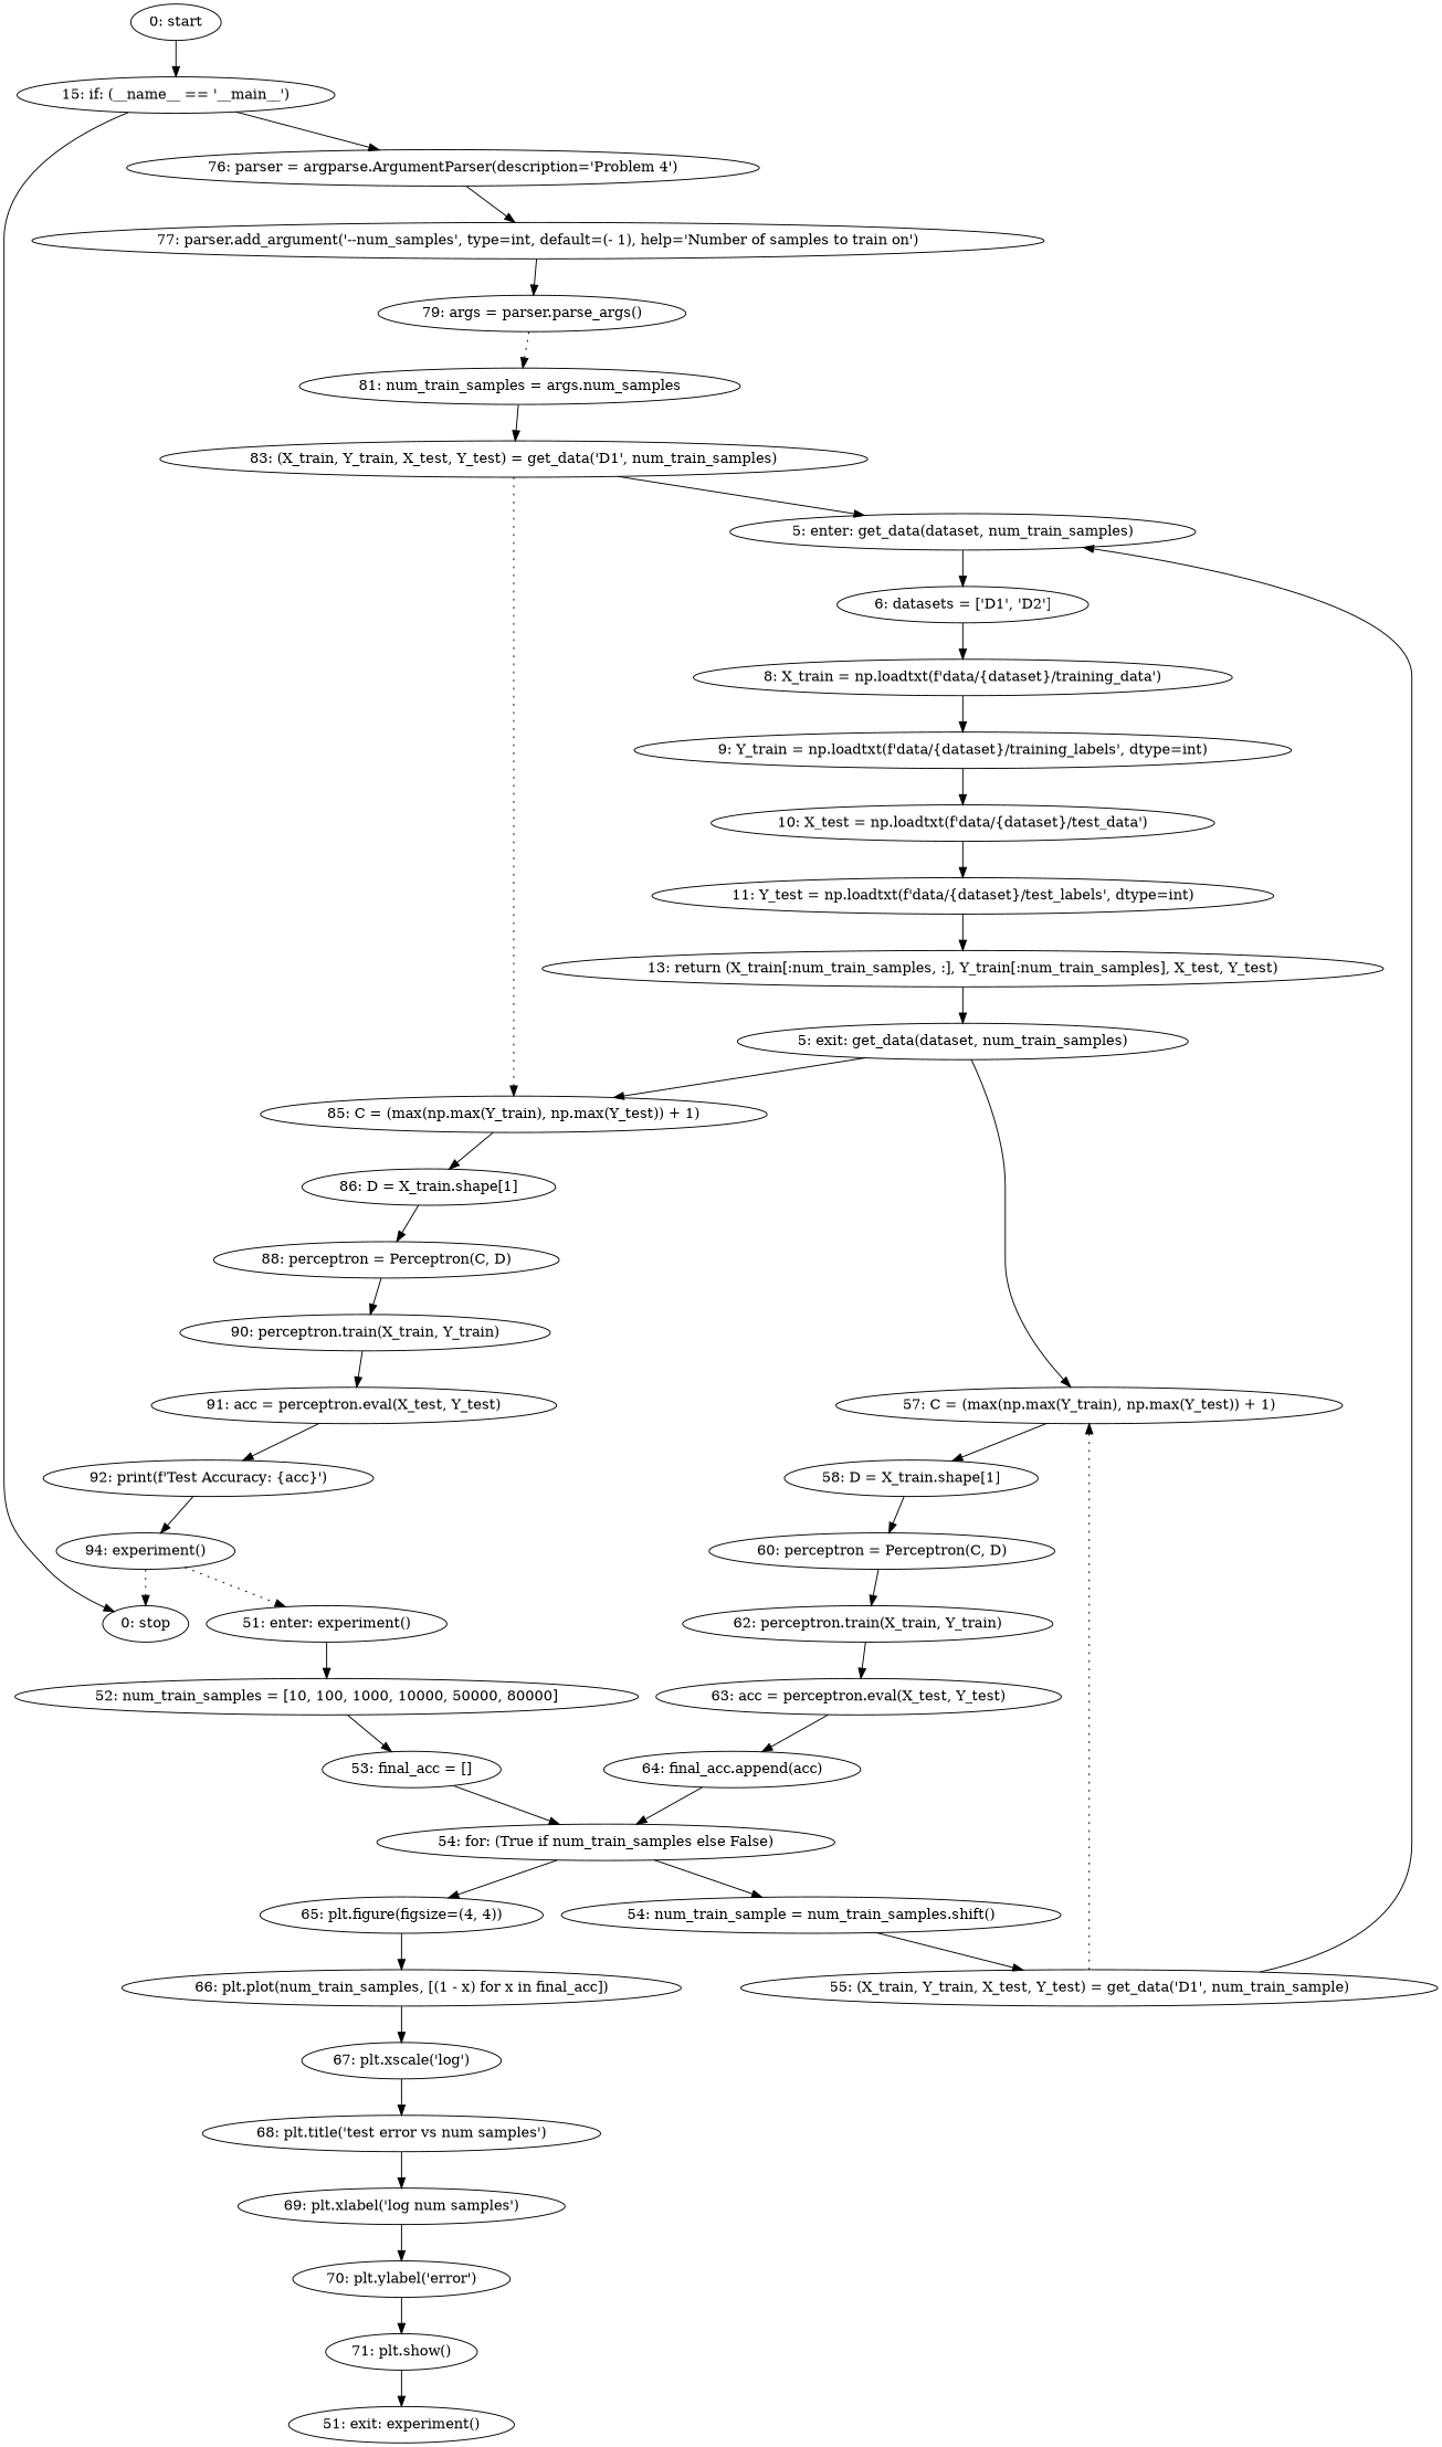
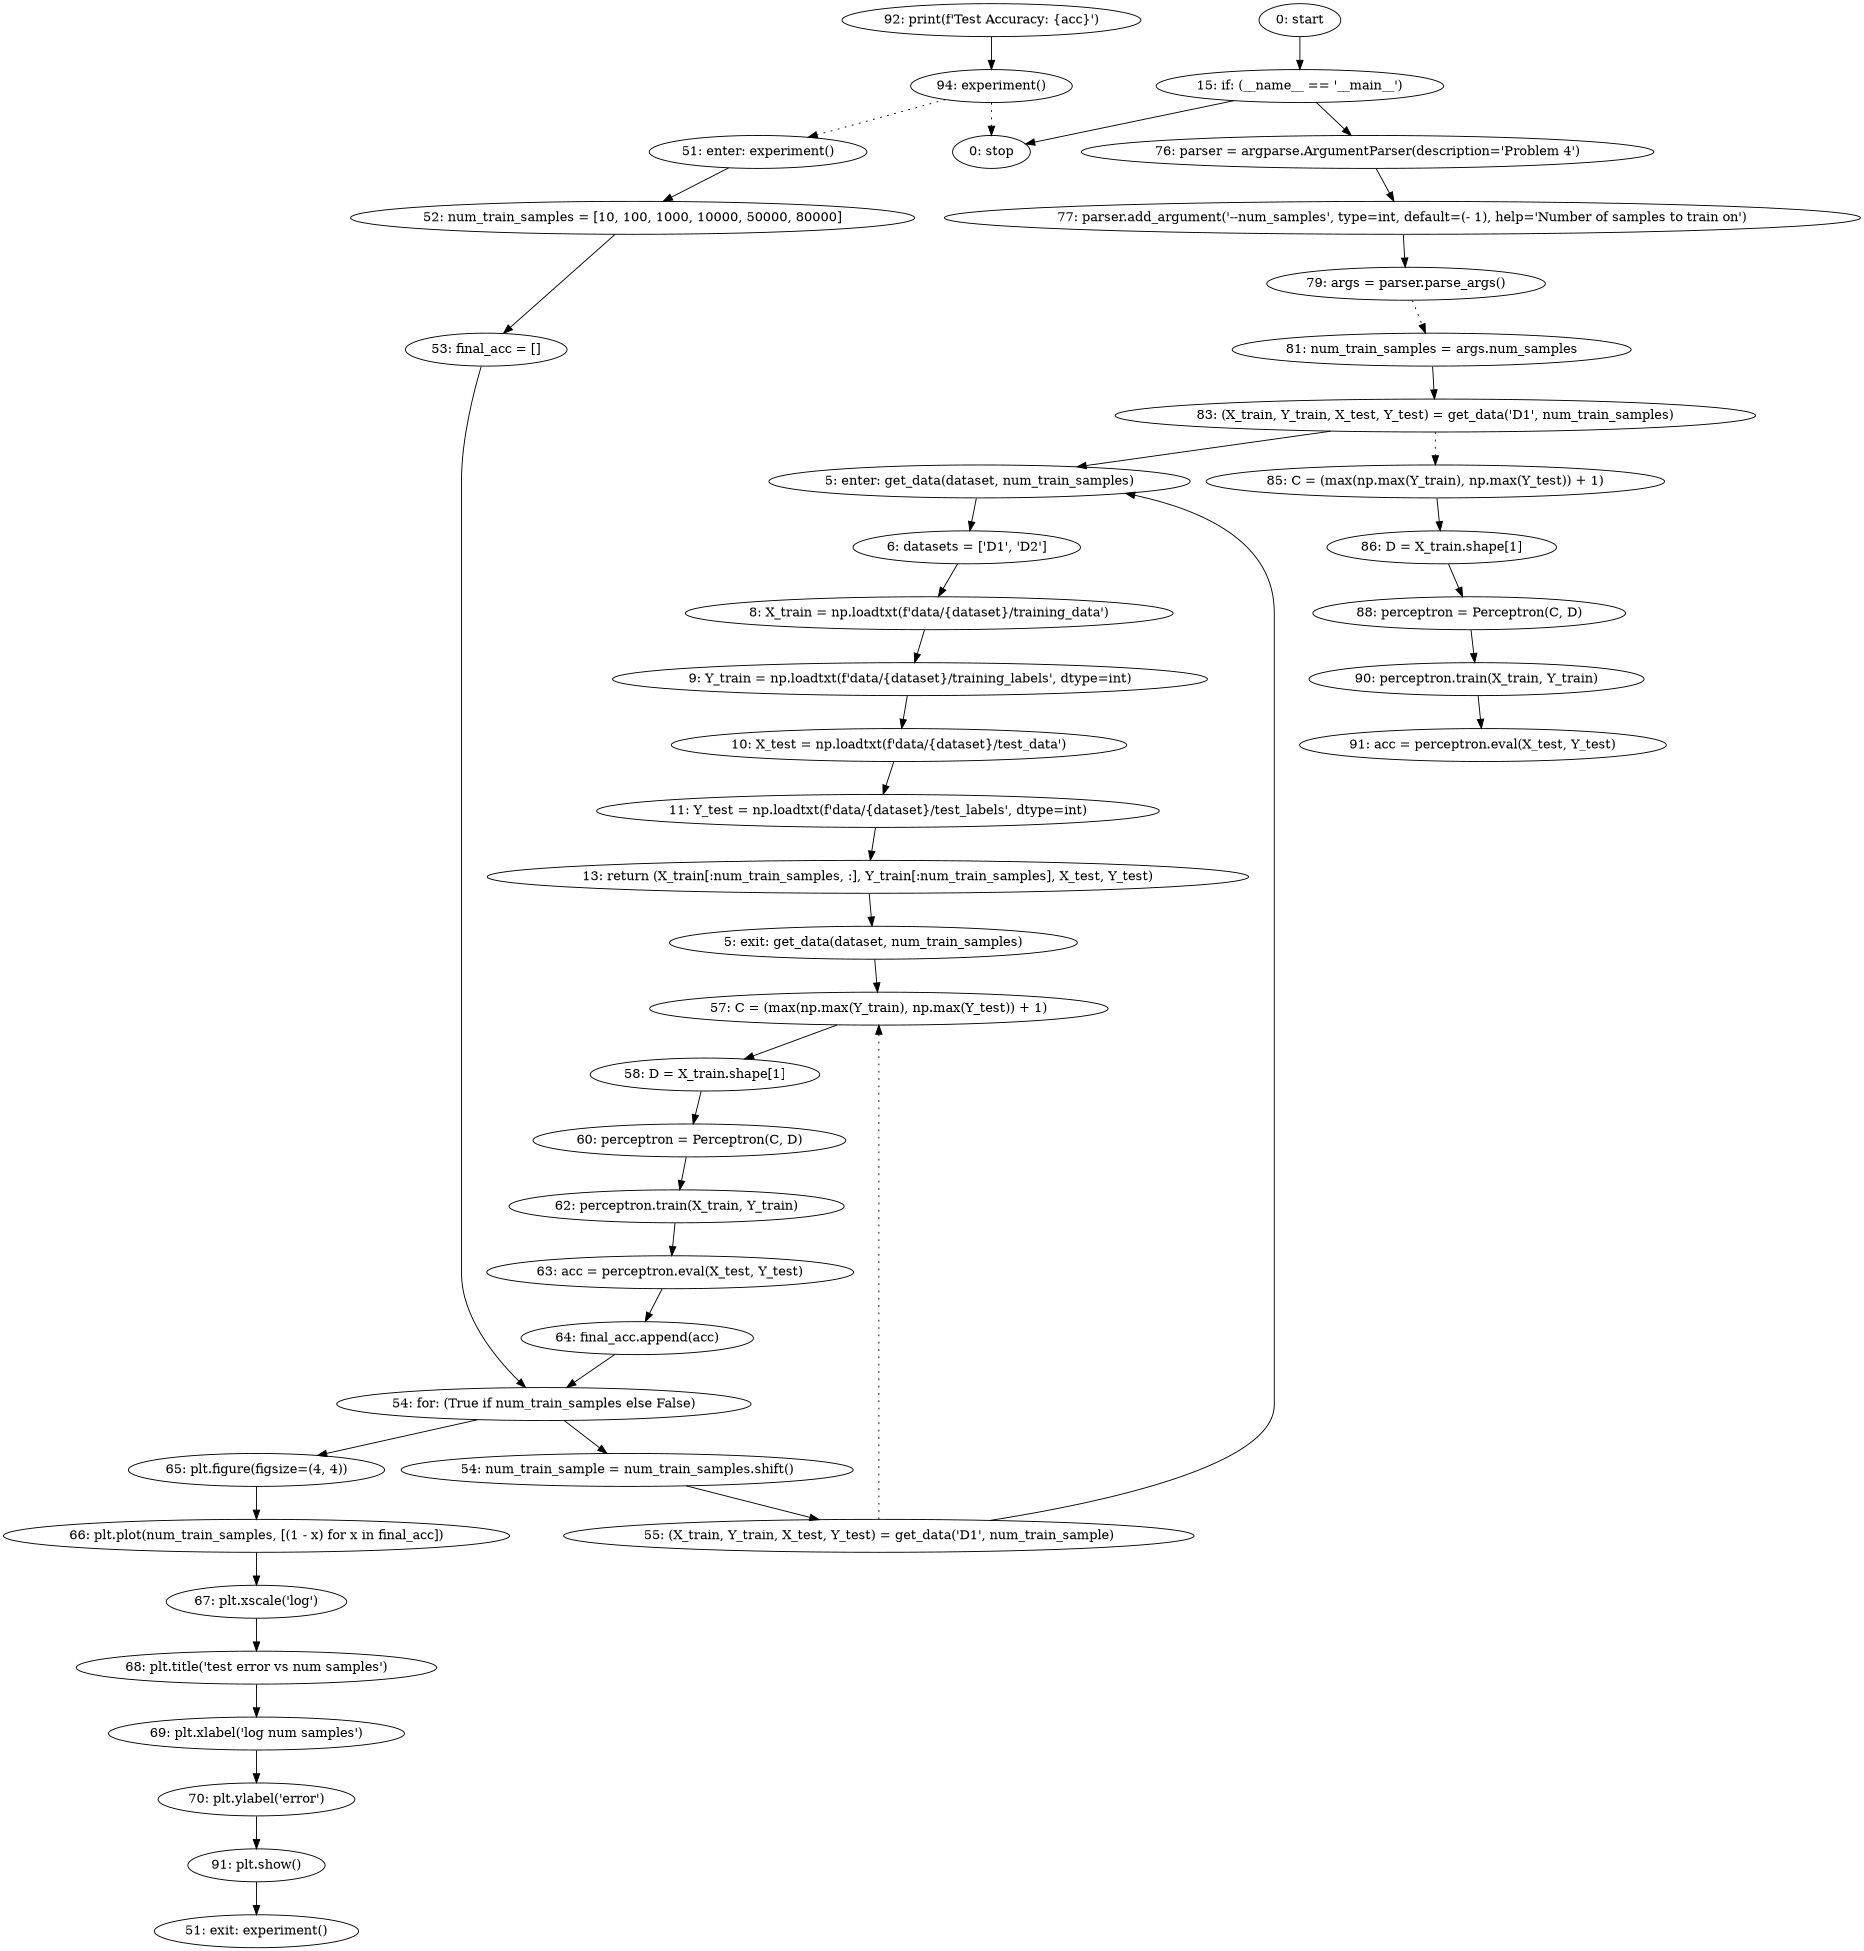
  strict digraph {
    n1 [label="0: start"]
    n2 [label="15: if: (__name__ == '__main__')"]
    n3 [label="0: stop"]
    n4 [label="76: parser = argparse.ArgumentParser(description='Problem 4')"]
    n5 [label="77: parser.add_argument('--num_samples', type=int, default=(- 1), help='Number of samples to train on')"]
    n6 [label="79: args = parser.parse_args()"]
    n7 [label="5: enter: get_data(dataset, num_train_samples)"]
    n8 [label="6: datasets = ['D1', 'D2']"]
    n9 [label="8: X_train = np.loadtxt(f'data/{dataset}/training_data')"]
    n10 [label="9: Y_train = np.loadtxt(f'data/{dataset}/training_labels', dtype=int)"]
    n11 [label="10: X_test = np.loadtxt(f'data/{dataset}/test_data')"]
    n12 [label="55: (X_train, Y_train, X_test, Y_test) = get_data('D1', num_train_sample)"]
    n13 [label="57: C = (max(np.max(Y_train), np.max(Y_test)) + 1)"]
    n14 [label="58: D = X_train.shape[1]"]
    n15 [label="60: perceptron = Perceptron(C, D)"]
    n16 [label="62: perceptron.train(X_train, Y_train)"]
    n17 [label="83: (X_train, Y_train, X_test, Y_test) = get_data('D1', num_train_samples)"]
    n18 [label="85: C = (max(np.max(Y_train), np.max(Y_test)) + 1)"]
    n19 [label="86: D = X_train.shape[1]"]
    n20 [label="88: perceptron = Perceptron(C, D)"]
    n21 [label="90: perceptron.train(X_train, Y_train)"]
    n22 [label="5: exit: get_data(dataset, num_train_samples)"]
    n23 [label="13: return (X_train[:num_train_samples, :], Y_train[:num_train_samples], X_test, Y_test)"]
    n24 [label="11: Y_test = np.loadtxt(f'data/{dataset}/test_labels', dtype=int)"]
    n25 [label="51: enter: experiment()"]
    n26 [label="52: num_train_samples = [10, 100, 1000, 10000, 50000, 80000]"]
    n27 [label="53: final_acc = []"]
    n28 [label="54: for: (True if num_train_samples else False)"]
    n29 [label="54: num_train_sample = num_train_samples.shift()"]
    n30 [label="65: plt.figure(figsize=(4, 4))"]
    n31 [label="94: experiment()"]
    n32 [label="51: exit: experiment()"]
-   n33 [label="71: plt.show()"]
+   n33 [label="91: plt.show()"]
    n34 [label="66: plt.plot(num_train_samples, [(1 - x) for x in final_acc])"]
    n35 [label="67: plt.xscale('log')"]
    n36 [label="68: plt.title('test error vs num samples')"]
    n37 [label="64: final_acc.append(acc)"]
    n38 [label="63: acc = perceptron.eval(X_test, Y_test)"]
    n39 [label="69: plt.xlabel('log num samples')"]
    n40 [label="70: plt.ylabel('error')"]
    n41 [label="81: num_train_samples = args.num_samples"]
    n42 [label="91: acc = perceptron.eval(X_test, Y_test)"]
    n43 [label="92: print(f'Test Accuracy: {acc}')"]
    n1 -> n2
    n2 -> n3
    n2 -> n4
    n4 -> n5
    n5 -> n6
    n6 -> n41 [style=dotted]
    n7 -> n8
    n8 -> n9
    n9 -> n10
    n10 -> n11
    n11 -> n24
    n12 -> n7
    n12 -> n13 [style=dotted weight=100]
    n13 -> n14
    n14 -> n15
    n15 -> n16
    n16 -> n38
    n17 -> n7
    n17 -> n18 [style=dotted weight=100]
    n18 -> n19
    n19 -> n20
    n20 -> n21
    n21 -> n42
    n22 -> n13
-   n22 -> n18
    n23 -> n22
    n24 -> n23
    n25 -> n26
    n26 -> n27
    n27 -> n28
    n28 -> n29
    n28 -> n30
    n29 -> n12
    n30 -> n34
    n31 -> n3 [style=dotted weight=100]
    n31 -> n25 [style=dotted]
    n33 -> n32
    n34 -> n35
    n35 -> n36
    n36 -> n39
    n37 -> n28
    n38 -> n37
    n39 -> n40
    n40 -> n33
    n41 -> n17
-   n42 -> n43
    n43 -> n31
  }
